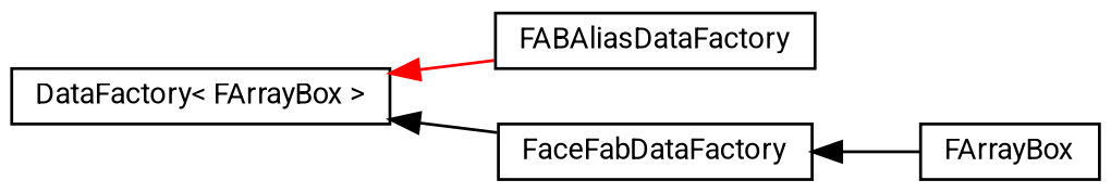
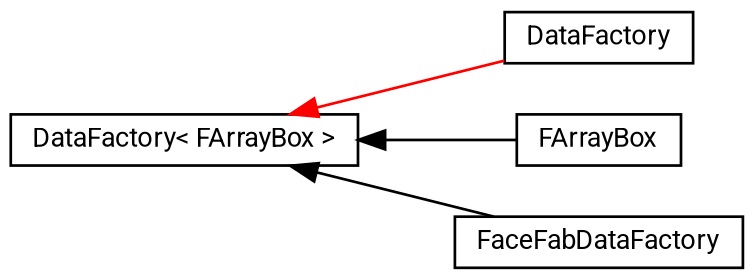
  digraph {
    fontname=Roboto
    rankdir=LR
    node [color=black fillcolor=white fontname=Roboto fontsize=10 shape=record style=filled]
    edge [color=black dir=back fontname=Roboto fontsize=10 labelfontname=Helvetica labelfontsize=10 style=solid]
    n1 [height=0.2 label="DataFactory\< FArrayBox \>" width=0.4]
-   n2 [height=0.2 label=FABAliasDataFactory width=0.4]
+   n2 [height=0.2 label=DataFactory width=0.4]
    n3 [height=0.2 label=FArrayBox width=0.4]
    n4 [height=0.2 label=FaceFabDataFactory width=0.4]
    n1 -> n2 [color=red]
-   n4 -> n3
+   n1 -> n3
    n1 -> n4
  }
